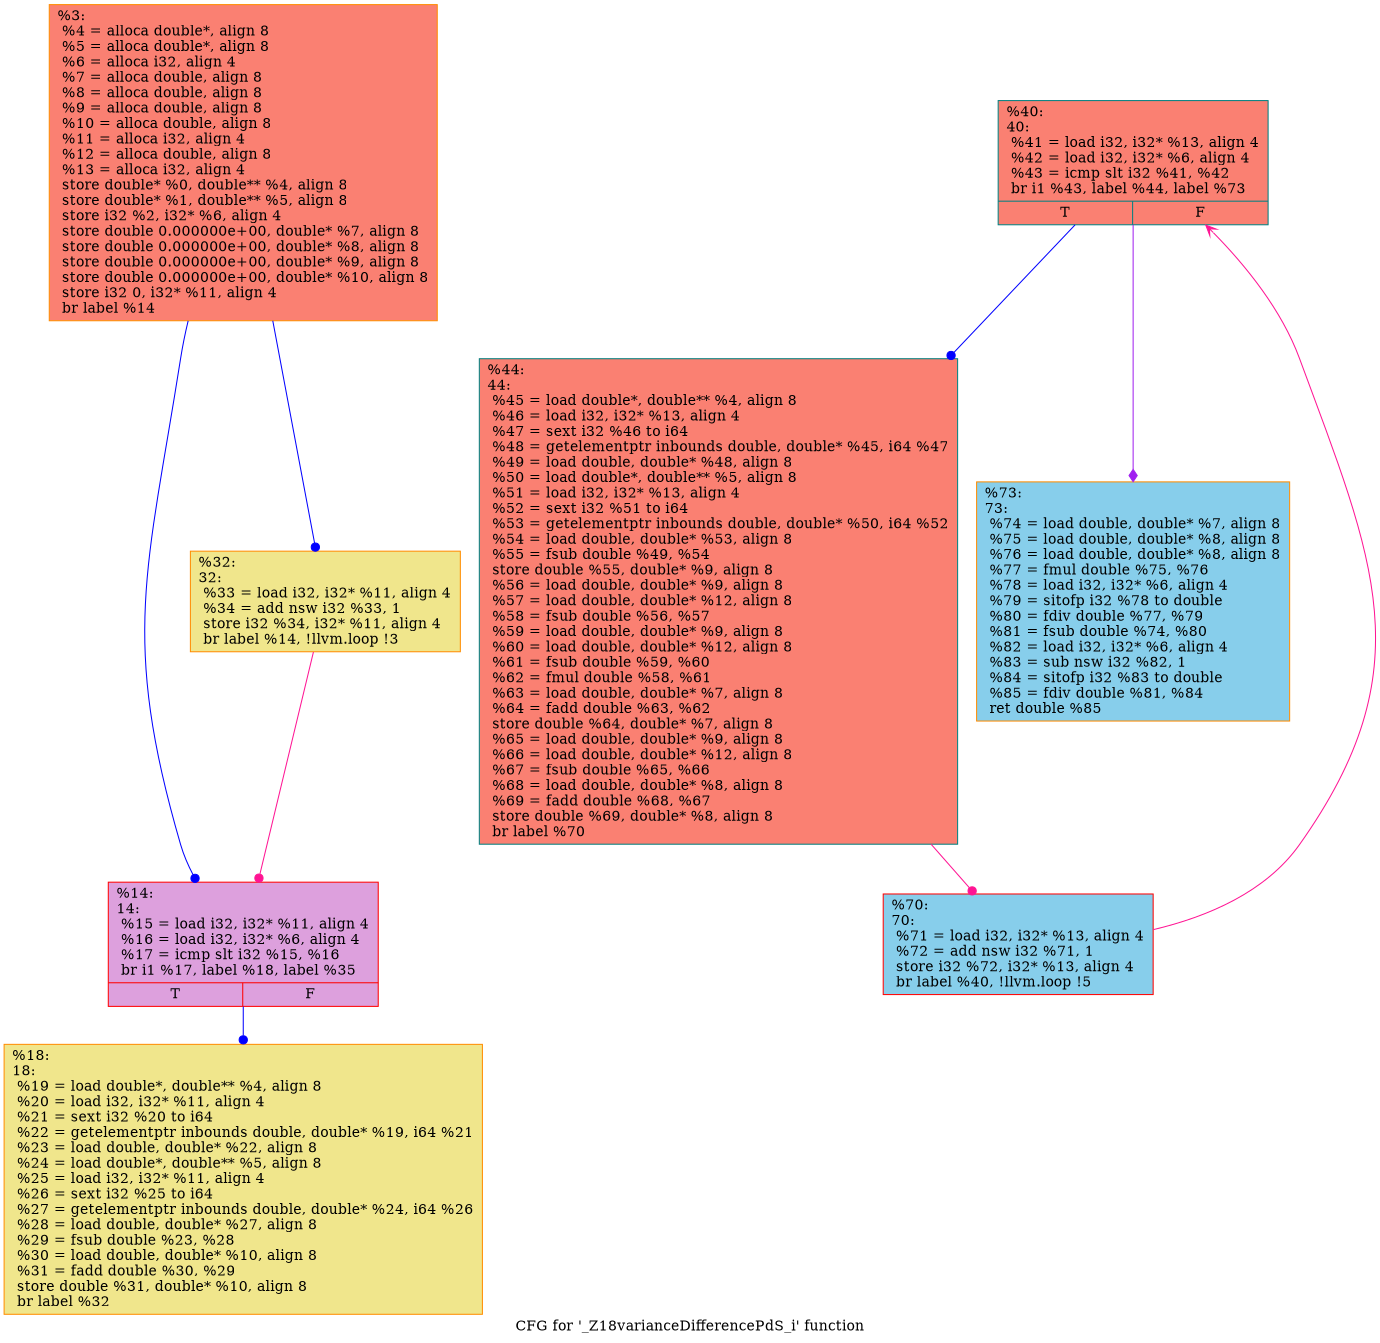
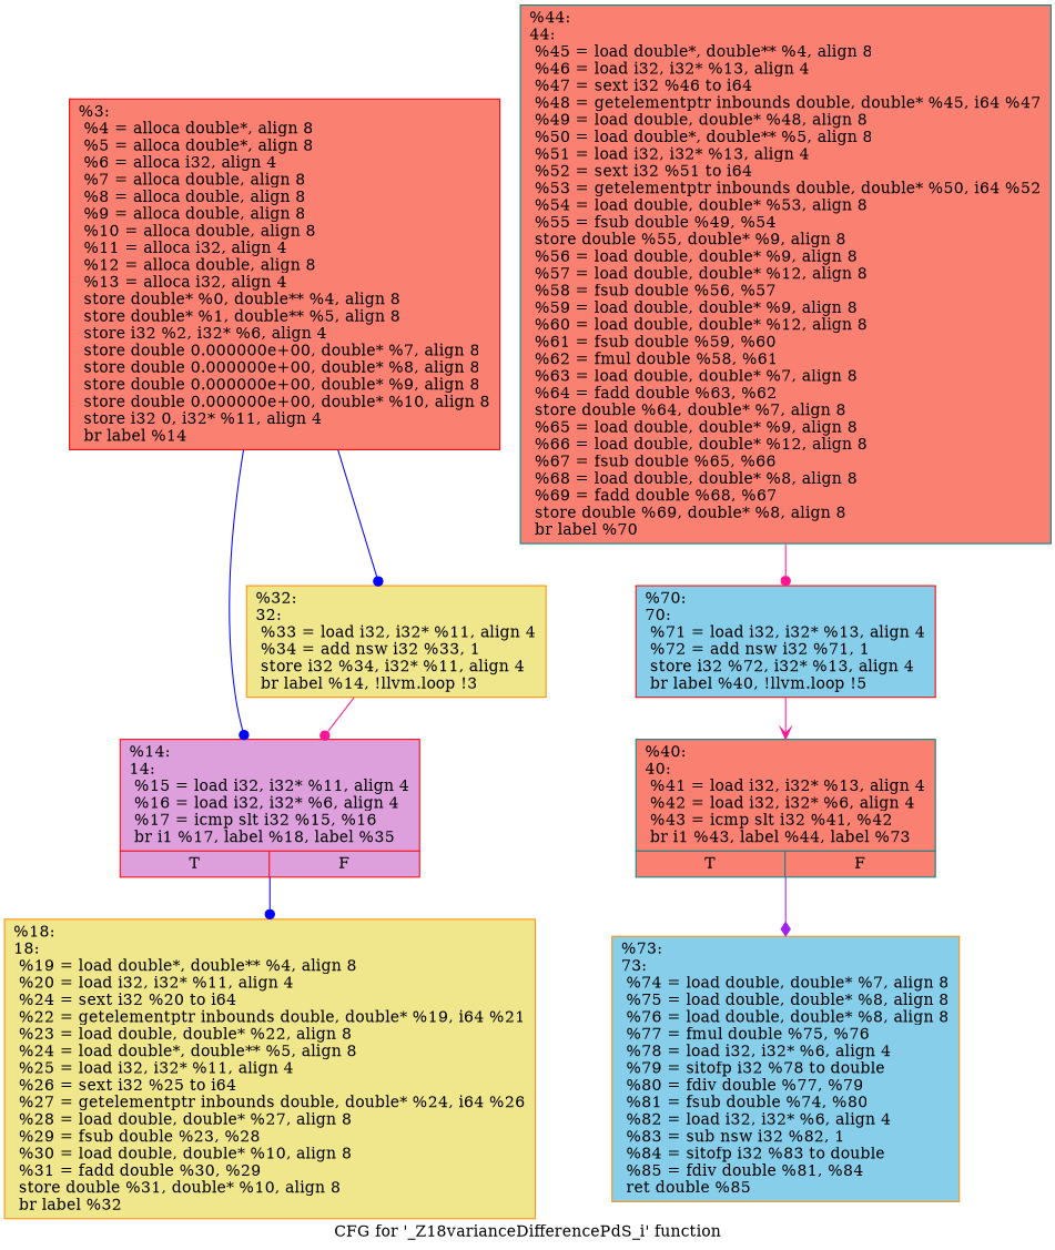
  digraph {
    label="CFG for '_Z18varianceDifferencePdS_i' function"
    node [color=red fillcolor=salmon shape=record style=filled]
    edge [arrowhead=dot color=blue]
-   n1 [color=darkorange label="{%3:\l  %4 = alloca double*, align 8\l  %5 = alloca double*, align 8\l  %6 = alloca i32, align 4\l  %7 = alloca double, align 8\l  %8 = alloca double, align 8\l  %9 = alloca double, align 8\l  %10 = alloca double, align 8\l  %11 = alloca i32, align 4\l  %12 = alloca double, align 8\l  %13 = alloca i32, align 4\l  store double* %0, double** %4, align 8\l  store double* %1, double** %5, align 8\l  store i32 %2, i32* %6, align 4\l  store double 0.000000e+00, double* %7, align 8\l  store double 0.000000e+00, double* %8, align 8\l  store double 0.000000e+00, double* %9, align 8\l  store double 0.000000e+00, double* %10, align 8\l  store i32 0, i32* %11, align 4\l  br label %14\l}"]
+   n1 [label="{%3:\l  %4 = alloca double*, align 8\l  %5 = alloca double*, align 8\l  %6 = alloca i32, align 4\l  %7 = alloca double, align 8\l  %8 = alloca double, align 8\l  %9 = alloca double, align 8\l  %10 = alloca double, align 8\l  %11 = alloca i32, align 4\l  %12 = alloca double, align 8\l  %13 = alloca i32, align 4\l  store double* %0, double** %4, align 8\l  store double* %1, double** %5, align 8\l  store i32 %2, i32* %6, align 4\l  store double 0.000000e+00, double* %7, align 8\l  store double 0.000000e+00, double* %8, align 8\l  store double 0.000000e+00, double* %9, align 8\l  store double 0.000000e+00, double* %10, align 8\l  store i32 0, i32* %11, align 4\l  br label %14\l}"]
    n2 [fillcolor=plum label="{%14:\l14:                                               \l  %15 = load i32, i32* %11, align 4\l  %16 = load i32, i32* %6, align 4\l  %17 = icmp slt i32 %15, %16\l  br i1 %17, label %18, label %35\l|{<s0>T|<s1>F}}"]
    n3 [color=darkorange fillcolor=khaki label="{%32:\l32:                                               \l  %33 = load i32, i32* %11, align 4\l  %34 = add nsw i32 %33, 1\l  store i32 %34, i32* %11, align 4\l  br label %14, !llvm.loop !3\l}"]
-   n4 [color=darkorange fillcolor=khaki label="{%18:\l18:                                               \l  %19 = load double*, double** %4, align 8\l  %20 = load i32, i32* %11, align 4\l  %21 = sext i32 %20 to i64\l  %22 = getelementptr inbounds double, double* %19, i64 %21\l  %23 = load double, double* %22, align 8\l  %24 = load double*, double** %5, align 8\l  %25 = load i32, i32* %11, align 4\l  %26 = sext i32 %25 to i64\l  %27 = getelementptr inbounds double, double* %24, i64 %26\l  %28 = load double, double* %27, align 8\l  %29 = fsub double %23, %28\l  %30 = load double, double* %10, align 8\l  %31 = fadd double %30, %29\l  store double %31, double* %10, align 8\l  br label %32\l}"]
+   n4 [color=darkorange fillcolor=khaki label="{%18:\l18:                                               \l  %19 = load double*, double** %4, align 8\l  %20 = load i32, i32* %11, align 4\l  %24 = sext i32 %20 to i64\l  %22 = getelementptr inbounds double, double* %19, i64 %21\l  %23 = load double, double* %22, align 8\l  %24 = load double*, double** %5, align 8\l  %25 = load i32, i32* %11, align 4\l  %26 = sext i32 %25 to i64\l  %27 = getelementptr inbounds double, double* %24, i64 %26\l  %28 = load double, double* %27, align 8\l  %29 = fsub double %23, %28\l  %30 = load double, double* %10, align 8\l  %31 = fadd double %30, %29\l  store double %31, double* %10, align 8\l  br label %32\l}"]
    n5 [color=teal label="{%40:\l40:                                               \l  %41 = load i32, i32* %13, align 4\l  %42 = load i32, i32* %6, align 4\l  %43 = icmp slt i32 %41, %42\l  br i1 %43, label %44, label %73\l|{<s0>T|<s1>F}}"]
    n6 [color=teal label="{%44:\l44:                                               \l  %45 = load double*, double** %4, align 8\l  %46 = load i32, i32* %13, align 4\l  %47 = sext i32 %46 to i64\l  %48 = getelementptr inbounds double, double* %45, i64 %47\l  %49 = load double, double* %48, align 8\l  %50 = load double*, double** %5, align 8\l  %51 = load i32, i32* %13, align 4\l  %52 = sext i32 %51 to i64\l  %53 = getelementptr inbounds double, double* %50, i64 %52\l  %54 = load double, double* %53, align 8\l  %55 = fsub double %49, %54\l  store double %55, double* %9, align 8\l  %56 = load double, double* %9, align 8\l  %57 = load double, double* %12, align 8\l  %58 = fsub double %56, %57\l  %59 = load double, double* %9, align 8\l  %60 = load double, double* %12, align 8\l  %61 = fsub double %59, %60\l  %62 = fmul double %58, %61\l  %63 = load double, double* %7, align 8\l  %64 = fadd double %63, %62\l  store double %64, double* %7, align 8\l  %65 = load double, double* %9, align 8\l  %66 = load double, double* %12, align 8\l  %67 = fsub double %65, %66\l  %68 = load double, double* %8, align 8\l  %69 = fadd double %68, %67\l  store double %69, double* %8, align 8\l  br label %70\l}"]
    n7 [color=darkorange fillcolor=skyblue label="{%73:\l73:                                               \l  %74 = load double, double* %7, align 8\l  %75 = load double, double* %8, align 8\l  %76 = load double, double* %8, align 8\l  %77 = fmul double %75, %76\l  %78 = load i32, i32* %6, align 4\l  %79 = sitofp i32 %78 to double\l  %80 = fdiv double %77, %79\l  %81 = fsub double %74, %80\l  %82 = load i32, i32* %6, align 4\l  %83 = sub nsw i32 %82, 1\l  %84 = sitofp i32 %83 to double\l  %85 = fdiv double %81, %84\l  ret double %85\l}"]
    n8 [fillcolor=skyblue label="{%70:\l70:                                               \l  %71 = load i32, i32* %13, align 4\l  %72 = add nsw i32 %71, 1\l  store i32 %72, i32* %13, align 4\l  br label %40, !llvm.loop !5\l}"]
    n1 -> n2
    n1 -> n3
    n2 -> n4
    n3 -> n2 [color=deeppink]
-   n5 -> n6
    n5 -> n7 [arrowhead=diamond color=purple]
    n6 -> n8 [color=deeppink]
    n8 -> n5 [arrowhead=vee color=deeppink]
  }
